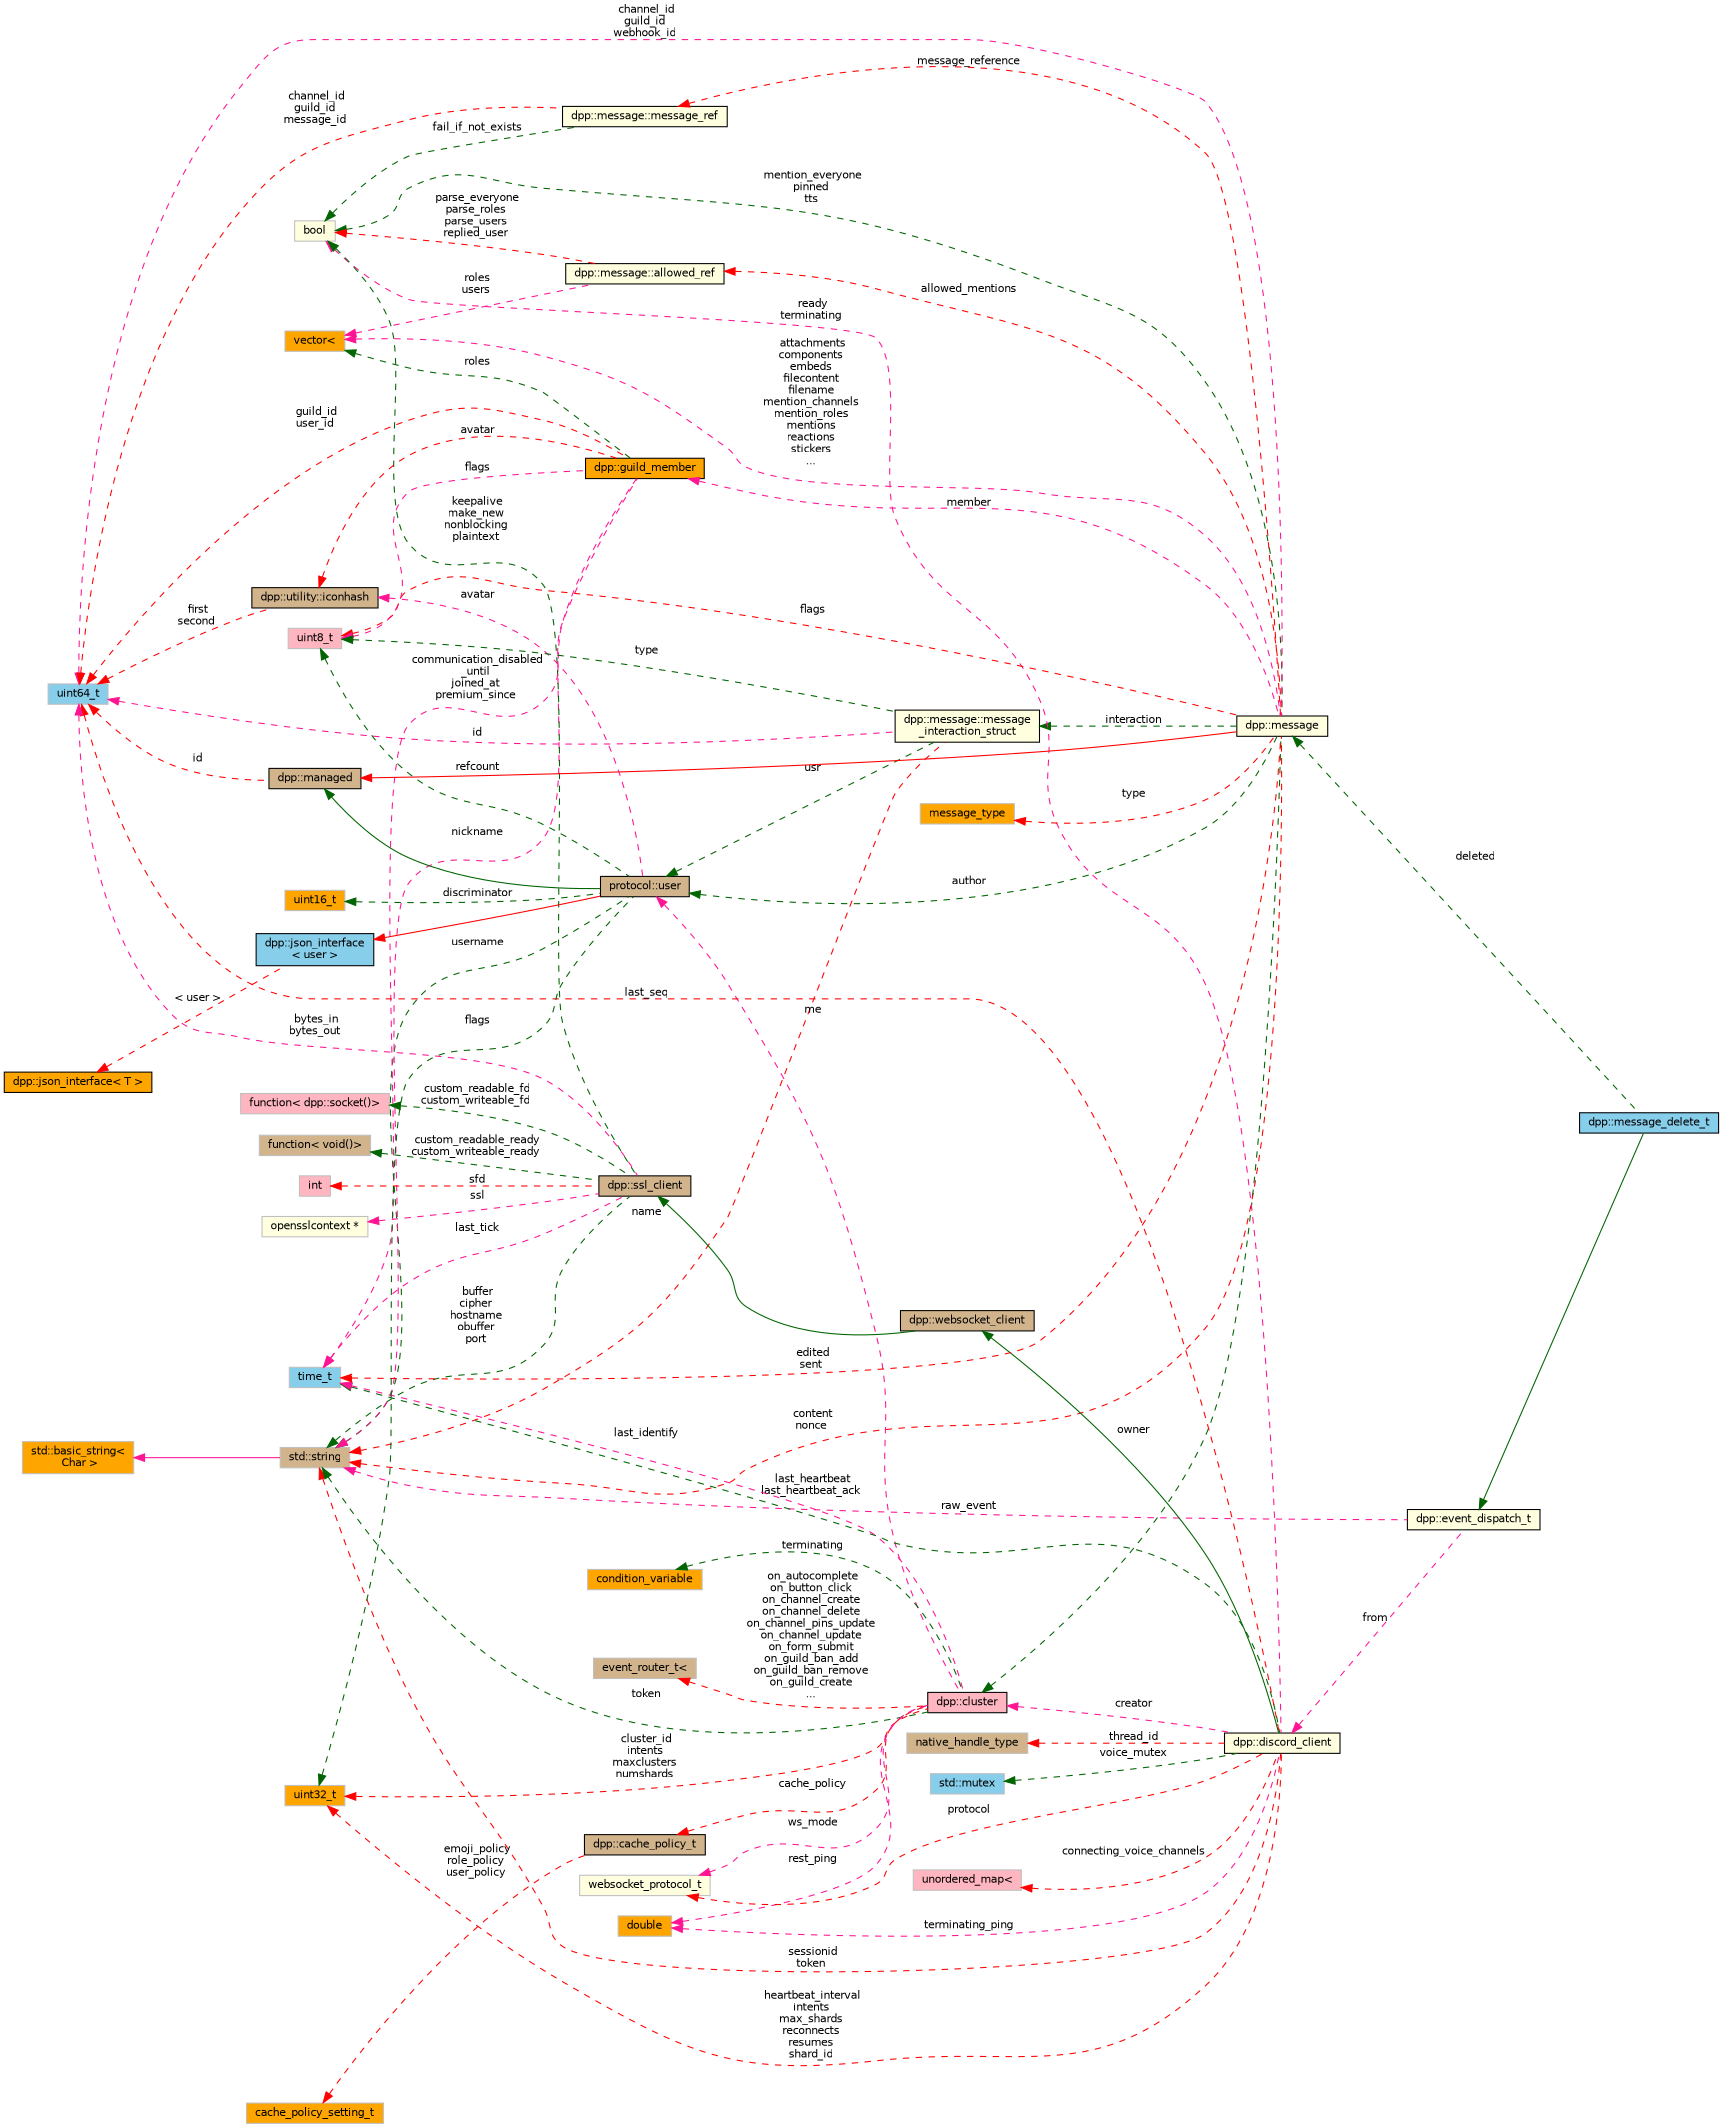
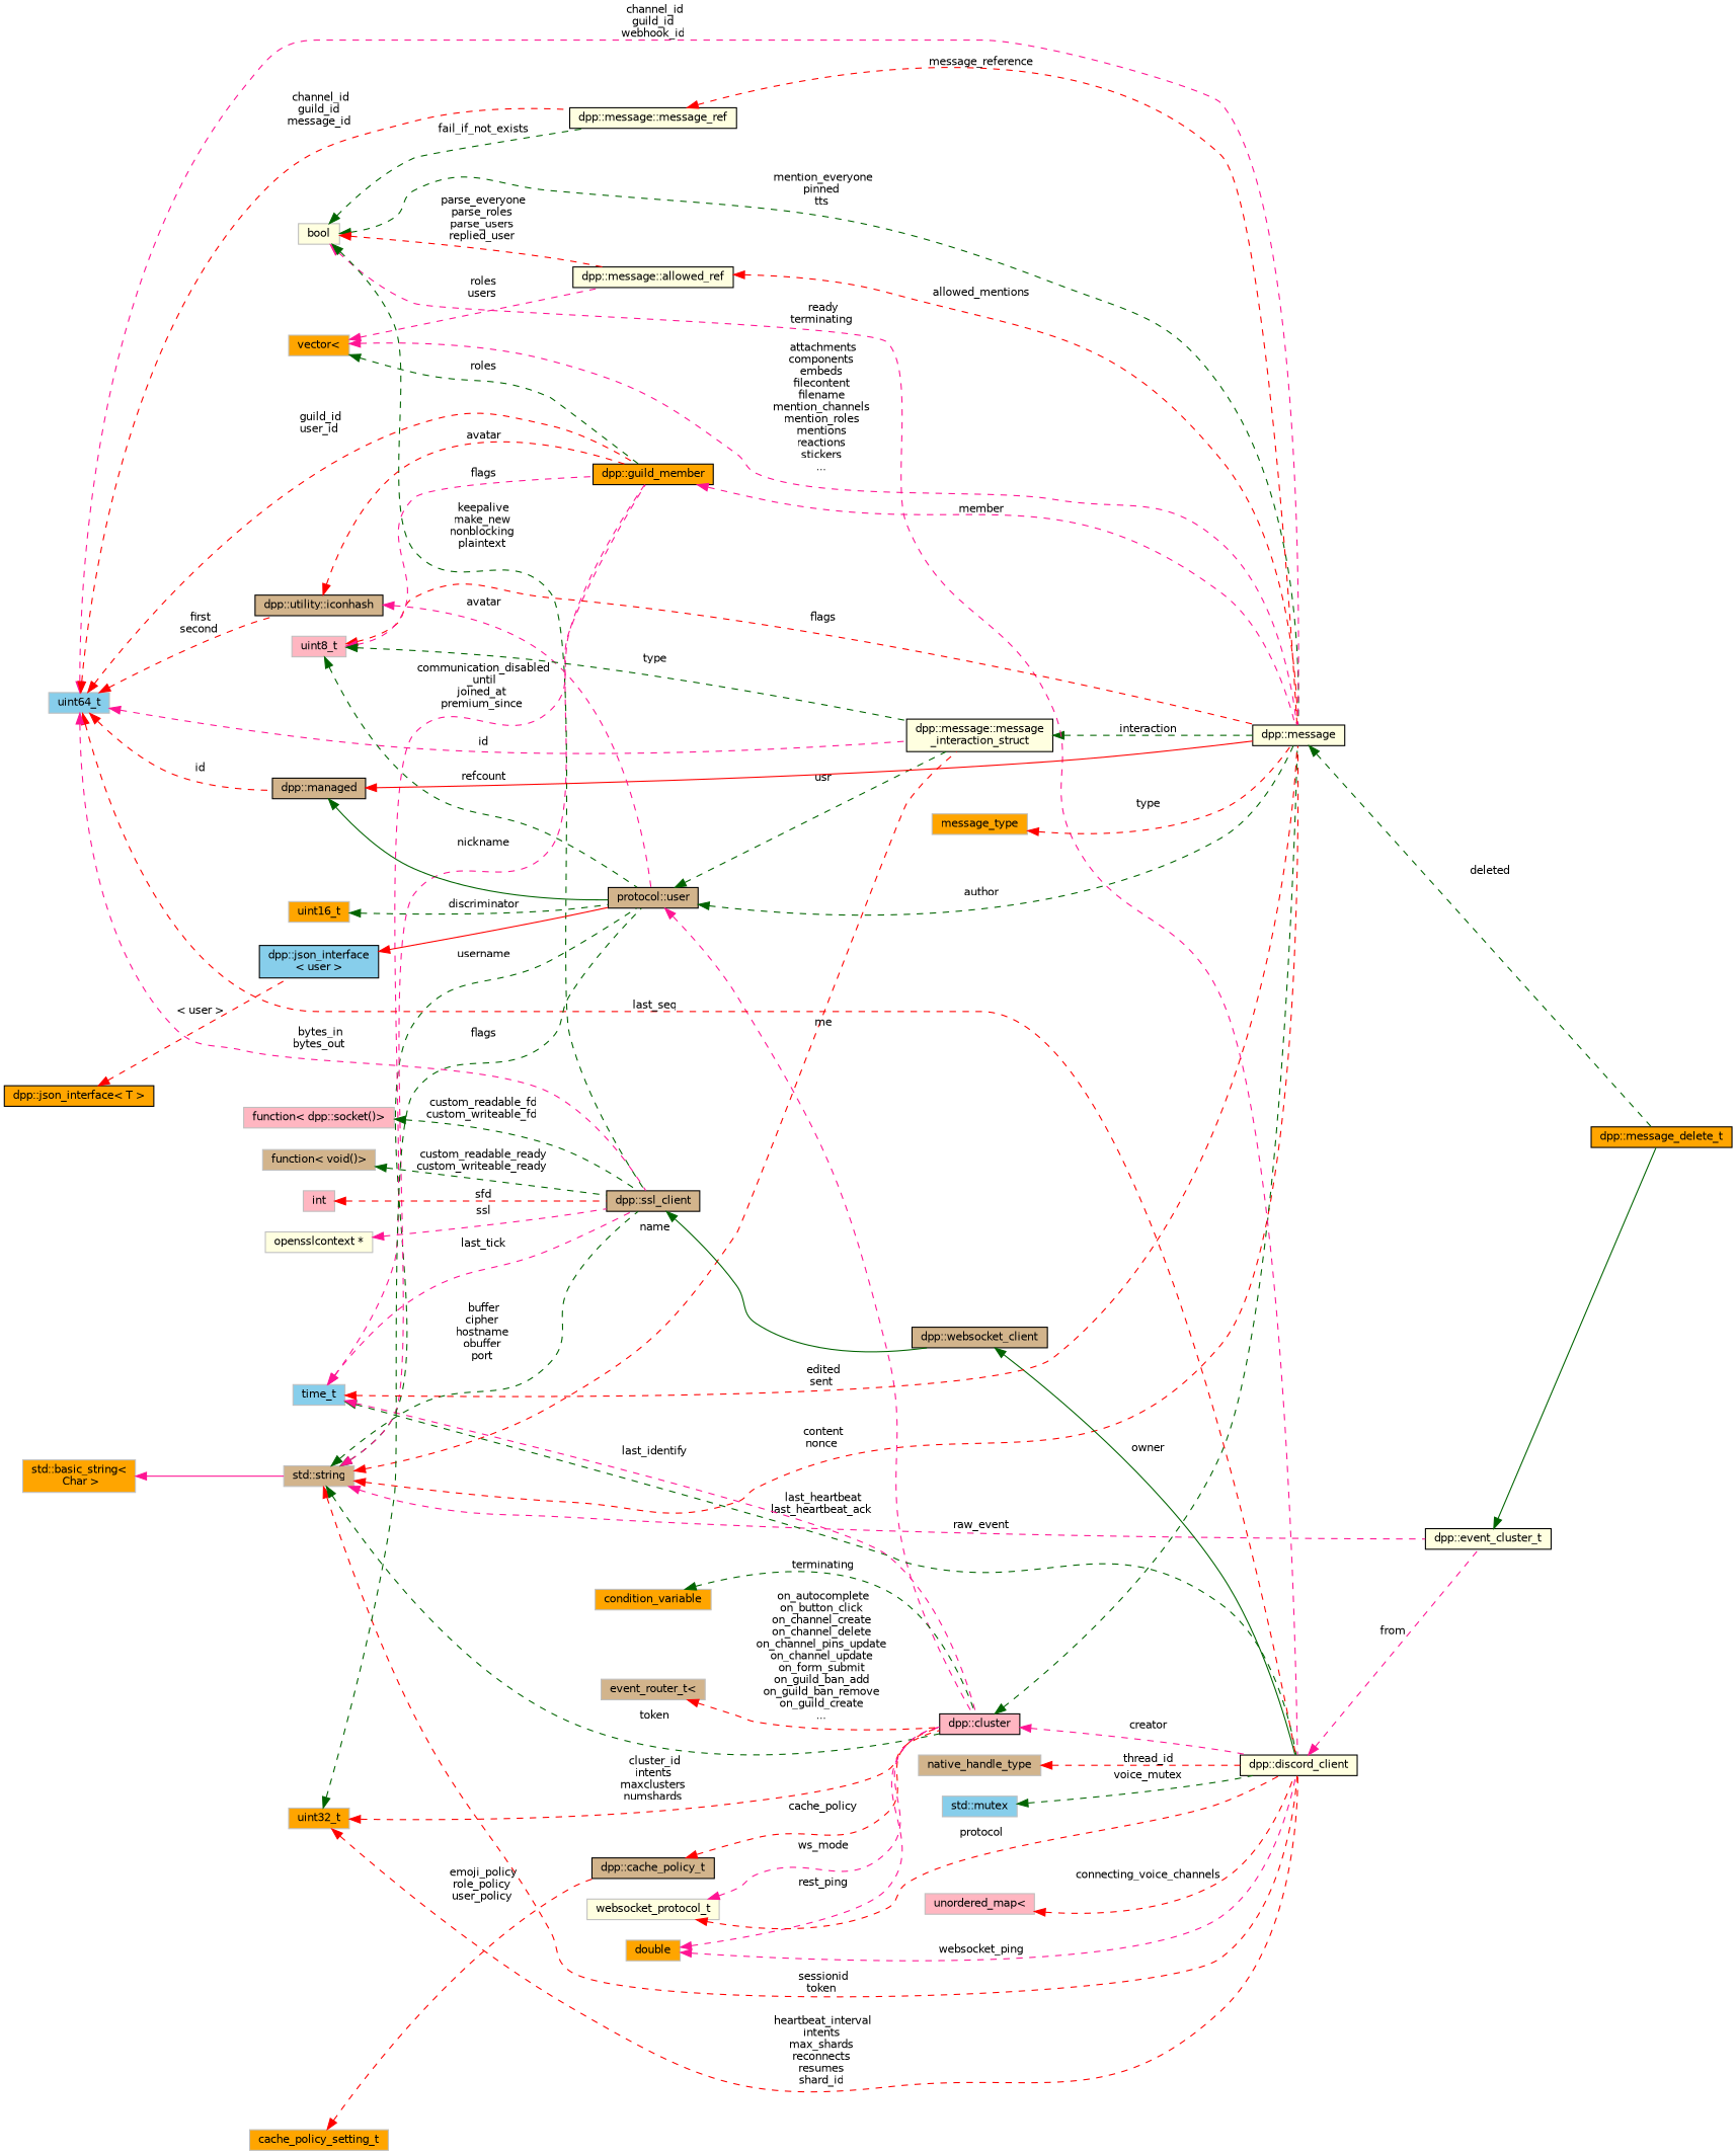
  digraph {
    rankdir=LR
    node [color=grey75 fillcolor=tan fontname=Helvetica fontsize=10 shape=record style=filled]
    edge [color=red dir=back fontname=Helvetica fontsize=10 labelfontname=Helvetica labelfontsize=10 style=dashed]
-   n1 [color=black fillcolor=skyblue fontcolor=black height=0.2 label="dpp::message_delete_t" width=0.4]
-   n2 [color=black fillcolor=lightyellow height=0.2 label="dpp::event_dispatch_t" width=0.4]
+   n1 [color=black fillcolor=orange fontcolor=black height=0.2 label="dpp::message_delete_t" width=0.4]
+   n2 [color=black fillcolor=lightyellow height=0.2 label="dpp::event_cluster_t" width=0.4]
    n3 [height=0.2 label="std::string" width=0.4]
    n4 [color=black fillcolor=lightyellow height=0.2 label="dpp::discord_client" width=0.4]
    n5 [color=black height=0.2 label="dpp::ssl_client" width=0.4]
    n6 [color=black fillcolor=lightpink height=0.2 label="dpp::cluster" width=0.4]
    n7 [color=black height=0.2 label="protocol::user" width=0.4]
    n8 [color=black fillcolor=lightyellow height=0.2 label="dpp::message" width=0.4]
    n9 [color=black fillcolor=orange height=0.2 label="dpp::guild_member" width=0.4]
    n10 [color=black fillcolor=lightyellow height=0.2 label="dpp::message::message\l_interaction_struct" width=0.4]
    n11 [color=black height=0.2 label="dpp::websocket_client" width=0.4]
    n12 [fillcolor=orange height=0.2 label="std::basic_string\<\l Char \>" width=0.4]
    n13 [fillcolor=lightyellow height=0.2 label=bool width=0.4]
    n14 [color=black fillcolor=lightyellow height=0.2 label="dpp::message::message_ref" width=0.4]
    n15 [color=black fillcolor=lightyellow height=0.2 label="dpp::message::allowed_ref" width=0.4]
    n16 [fillcolor=lightpink height=0.2 label=int width=0.4]
    n17 [fillcolor=lightyellow height=0.2 label="opensslcontext *" width=0.4]
    n18 [fillcolor=skyblue height=0.2 label=time_t width=0.4]
    n19 [fillcolor=skyblue height=0.2 label=uint64_t width=0.4]
    n20 [color=black height=0.2 label="dpp::managed" width=0.4]
    n21 [color=black height=0.2 label="dpp::utility::iconhash" width=0.4]
    n22 [fillcolor=lightpink height=0.2 label="function\< dpp::socket()\>" width=0.4]
    n23 [height=0.2 label="function\< void()\>" width=0.4]
    n24 [fillcolor=orange height=0.2 label=uint32_t width=0.4]
    n25 [fillcolor=orange height=0.2 label=double width=0.4]
    n26 [color=black fillcolor=skyblue height=0.2 label="dpp::json_interface\l\< user \>" width=0.4]
    n27 [color=black fillcolor=orange height=0.2 label="dpp::json_interface\< T \>" width=0.4]
    n28 [fillcolor=orange height=0.2 label=uint16_t width=0.4]
    n29 [fillcolor=lightpink height=0.2 label=uint8_t width=0.4]
    n30 [color=black height=0.2 label="dpp::cache_policy_t" width=0.4]
    n31 [fillcolor=orange height=0.2 label=cache_policy_setting_t width=0.4]
    n32 [fillcolor=lightyellow height=0.2 label=websocket_protocol_t width=0.4]
    n33 [fillcolor=orange height=0.2 label=condition_variable width=0.4]
    n34 [height=0.2 label="event_router_t\<" width=0.4]
    n35 [height=0.2 label=native_handle_type width=0.4]
    n36 [fillcolor=skyblue height=0.2 label="std::mutex" width=0.4]
    n37 [fillcolor=lightpink height=0.2 label="unordered_map\<" width=0.4]
    n38 [fillcolor=orange height=0.2 label="vector\<" width=0.4]
    n39 [fillcolor=orange height=0.2 label=message_type width=0.4]
    n2 -> n1 [color=darkgreen style=solid]
    n3 -> n2 [color=deeppink label=" raw_event"]
    n3 -> n4 [label=" sessionid\ntoken"]
    n3 -> n5 [color=darkgreen label=" buffer\ncipher\nhostname\nobuffer\nport"]
    n3 -> n6 [color=darkgreen label=" token"]
    n3 -> n7 [color=darkgreen label=" username"]
    n3 -> n8 [label=" content\nnonce"]
    n3 -> n9 [color=deeppink label=" nickname"]
    n3 -> n10 [label=" name"]
    n4 -> n2 [color=deeppink label=" from"]
    n5 -> n11 [color=darkgreen style=solid]
    n6 -> n4 [color=deeppink label=" creator"]
    n6 -> n8 [color=darkgreen label=" owner"]
    n7 -> n6 [color=deeppink label=" me"]
    n7 -> n8 [color=darkgreen label=" author"]
    n7 -> n10 [color=darkgreen label=" usr"]
    n8 -> n1 [color=darkgreen label=" deleted"]
    n9 -> n8 [color=deeppink label=" member"]
    n10 -> n8 [color=darkgreen label=" interaction"]
    n11 -> n4 [color=darkgreen style=solid]
    n12 -> n3 [color=deeppink style=solid]
    n13 -> n4 [color=deeppink label=" ready\nterminating"]
    n13 -> n5 [color=darkgreen label=" keepalive\nmake_new\nnonblocking\nplaintext"]
    n13 -> n8 [color=darkgreen label=" mention_everyone\npinned\ntts"]
    n13 -> n14 [color=darkgreen label=" fail_if_not_exists"]
    n13 -> n15 [label=" parse_everyone\nparse_roles\nparse_users\nreplied_user"]
    n14 -> n8 [label=" message_reference"]
    n15 -> n8 [label=" allowed_mentions"]
    n16 -> n5 [label=" sfd"]
    n17 -> n5 [color=deeppink label=" ssl"]
    n18 -> n4 [color=darkgreen label=" last_heartbeat\nlast_heartbeat_ack"]
    n18 -> n5 [color=deeppink label=" last_tick"]
    n18 -> n6 [color=deeppink label=" last_identify"]
    n18 -> n8 [label=" edited\nsent"]
    n18 -> n9 [color=deeppink label=" communication_disabled\l_until\njoined_at\npremium_since"]
    n19 -> n4 [label=" last_seq"]
    n19 -> n5 [color=deeppink label=" bytes_in\nbytes_out"]
    n19 -> n8 [color=deeppink label=" channel_id\nguild_id\nwebhook_id"]
    n19 -> n9 [label=" guild_id\nuser_id"]
    n19 -> n10 [color=deeppink label=" id"]
    n19 -> n14 [label=" channel_id\nguild_id\nmessage_id"]
    n19 -> n20 [label=" id"]
    n19 -> n21 [label=" first\nsecond"]
    n20 -> n7 [color=darkgreen style=solid]
    n20 -> n8 [style=solid]
    n21 -> n7 [color=deeppink label=" avatar"]
    n21 -> n9 [label=" avatar"]
    n22 -> n5 [color=darkgreen label=" custom_readable_fd\ncustom_writeable_fd"]
    n23 -> n5 [color=darkgreen label=" custom_readable_ready\ncustom_writeable_ready"]
    n24 -> n4 [label=" heartbeat_interval\nintents\nmax_shards\nreconnects\nresumes\nshard_id"]
    n24 -> n6 [label=" cluster_id\nintents\nmaxclusters\nnumshards"]
    n24 -> n7 [color=darkgreen label=" flags"]
-   n25 -> n4 [color=deeppink label=" terminating_ping"]
+   n25 -> n4 [color=deeppink label=" websocket_ping"]
    n25 -> n6 [color=deeppink label=" rest_ping"]
    n26 -> n7 [style=solid]
    n27 -> n26 [label=" \< user \>"]
    n28 -> n7 [color=darkgreen label=" discriminator"]
    n29 -> n7 [color=darkgreen label=" refcount"]
    n29 -> n8 [label=" flags"]
    n29 -> n9 [color=deeppink label=" flags"]
    n29 -> n10 [color=darkgreen label=" type"]
    n30 -> n6 [label=" cache_policy"]
    n31 -> n30 [label=" emoji_policy\nrole_policy\nuser_policy"]
    n32 -> n4 [label=" protocol"]
    n32 -> n6 [color=deeppink label=" ws_mode"]
    n33 -> n6 [color=darkgreen label=" terminating"]
    n34 -> n6 [label=" on_autocomplete\non_button_click\non_channel_create\non_channel_delete\non_channel_pins_update\non_channel_update\non_form_submit\non_guild_ban_add\non_guild_ban_remove\non_guild_create\n..."]
    n35 -> n4 [label=" thread_id"]
    n36 -> n4 [color=darkgreen label=" voice_mutex"]
    n37 -> n4 [label=" connecting_voice_channels"]
    n38 -> n8 [color=deeppink label=" attachments\ncomponents\nembeds\nfilecontent\nfilename\nmention_channels\nmention_roles\nmentions\nreactions\nstickers\n..."]
    n38 -> n9 [color=darkgreen label=" roles"]
    n38 -> n15 [color=deeppink label=" roles\nusers"]
    n39 -> n8 [label=" type"]
  }
